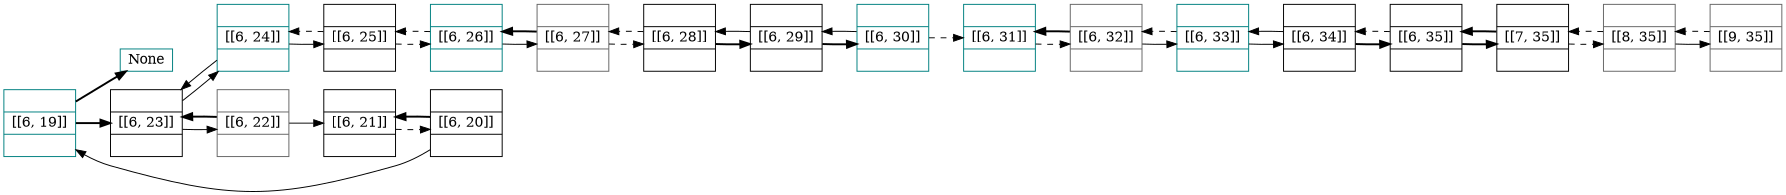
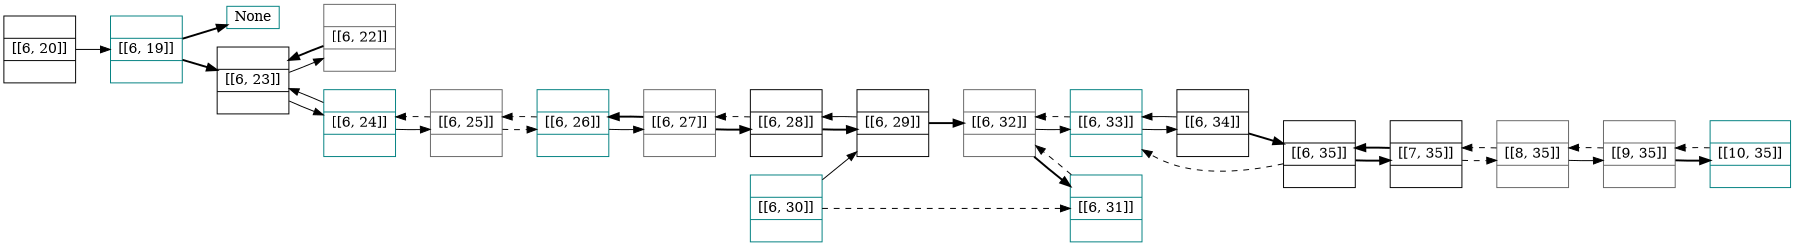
  digraph {
    rankdir=LR
    node [color=teal shape=record]
    edge [style=dashed]
    n1 [height=.1 label="<f0> |<f1> [[6, 19]]|<f2>"]
    None [height=.1]
    n3 [color=black height=.1 label="<f0> |<f1> [[6, 23]]|<f2>"]
    n4 [color=black height=.1 label="<f0> |<f1> [[6, 20]]|<f2>"]
-   n5 [color=black height=.1 label="<f0> |<f1> [[6, 21]]|<f2>"]
    n6 [color=gray40 height=.1 label="<f0> |<f1> [[6, 22]]|<f2>"]
    n7 [height=.1 label="<f0> |<f1> [[6, 24]]|<f2>"]
-   n8 [color=black height=.1 label="<f0> |<f1> [[6, 25]]|<f2>"]
+   n8 [color=gray40 height=.1 label="<f0> |<f1> [[6, 25]]|<f2>"]
    n9 [height=.1 label="<f0> |<f1> [[6, 26]]|<f2>"]
    n10 [color=gray40 height=.1 label="<f0> |<f1> [[6, 27]]|<f2>"]
    n11 [color=black height=.1 label="<f0> |<f1> [[6, 28]]|<f2>"]
    n12 [color=black height=.1 label="<f0> |<f1> [[6, 29]]|<f2>"]
    n13 [height=.1 label="<f0> |<f1> [[6, 30]]|<f2>"]
    n14 [height=.1 label="<f0> |<f1> [[6, 31]]|<f2>"]
    n15 [color=gray40 height=.1 label="<f0> |<f1> [[6, 32]]|<f2>"]
    n16 [height=.1 label="<f0> |<f1> [[6, 33]]|<f2>"]
    n17 [color=black height=.1 label="<f0> |<f1> [[6, 34]]|<f2>"]
    n18 [color=black height=.1 label="<f0> |<f1> [[6, 35]]|<f2>"]
    n19 [color=black height=.1 label="<f0> |<f1> [[7, 35]]|<f2>"]
    n20 [color=gray40 height=.1 label="<f0> |<f1> [[8, 35]]|<f2>"]
    n21 [color=gray40 height=.1 label="<f0> |<f1> [[9, 35]]|<f2>"]
+   n22 [height=.1 label="<f0> |<f1> [[10, 35]]|<f2>"]
    n1 -> None [style=bold]
    n1 -> n3 [style=bold]
    n3 -> n6 [style=solid]
    n3 -> n7 [style=solid]
    n4 -> n1 [style=solid]
-   n4 -> n5 [style=bold]
-   n5 -> n4
    n6 -> n3 [style=bold]
-   n6 -> n5 [style=solid]
    n7 -> n3 [style=solid]
    n7 -> n8 [style=solid]
    n8 -> n7
    n8 -> n9
    n9 -> n8
    n9 -> n10 [style=solid]
    n10 -> n9 [style=bold]
-   n10 -> n11
+   n10 -> n11 [style=bold]
    n11 -> n10
    n11 -> n12 [style=bold]
    n12 -> n11 [style=solid]
-   n12 -> n13 [style=bold]
+   n12 -> n15 [style=bold]
    n13 -> n12 [style=solid]
    n13 -> n14
    n14 -> n15
    n15 -> n14 [style=bold]
    n15 -> n16 [style=solid]
    n16 -> n15
    n16 -> n17 [style=solid]
    n17 -> n16 [style=solid]
    n17 -> n18 [style=bold]
-   n18 -> n17
+   n18 -> n16
    n18 -> n19 [style=bold]
    n19 -> n18 [style=bold]
    n19 -> n20
    n20 -> n19
    n20 -> n21 [style=solid]
    n21 -> n20
+   n21 -> n22 [style=bold]
+   n22 -> n21
  }
